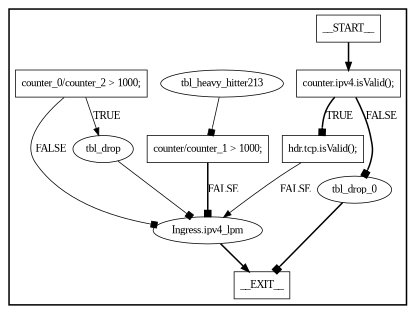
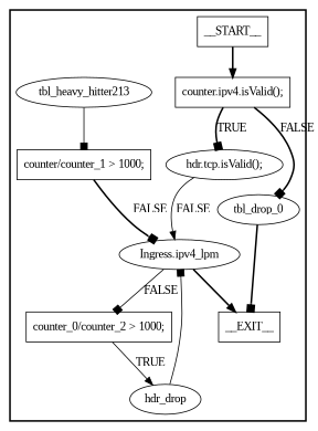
  digraph {
    fontname="Liberation Serif"
    node [fontname="Liberation Serif" shape=rectangle style=solid]
    edge [arrowhead=box fontname="Liberation Serif" style=bold]
    n1 [label=__START__]
    n2 [label="counter.ipv4.isValid();"]
    n3 [label=__EXIT__]
-   n4 [label="hdr.tcp.isValid();"]
+   n4 [label="hdr.tcp.isValid();" shape=ellipse]
    n5 [label=tbl_drop_0 shape=ellipse]
    n6 [label="Ingress.ipv4_lpm" shape=ellipse]
    n7 [label=tbl_heavy_hitter213 shape=ellipse]
    n8 [label="counter/counter_1 > 1000;"]
    n9 [label="counter_0/counter_2 > 1000;"]
-   n10 [label=tbl_drop shape=ellipse]
+   n10 [label=hdr_drop shape=ellipse]
    subgraph cluster_1 {
      labeljust=r
      style=bold
      n1
      n2
      n3
      n4
      n5
      n6
      n7
      n8
      n9
      n10
    }
    n1 -> n2 [arrowhead=normal]
    n2 -> n4 [label=TRUE]
    n2 -> n5 [label=FALSE]
    n4 -> n6 [arrowhead=normal label=FALSE style=solid]
    n5 -> n3
    n6 -> n3 [arrowhead=normal]
    n7 -> n8 [style=solid]
    n8 -> n6 [label=FALSE]
-   n9 -> n6 [label=FALSE style=solid]
+   n6 -> n9 [label=FALSE style=solid]
    n9 -> n10 [arrowhead=normal label=TRUE style=solid]
    n10 -> n6 [style=solid]
  }
